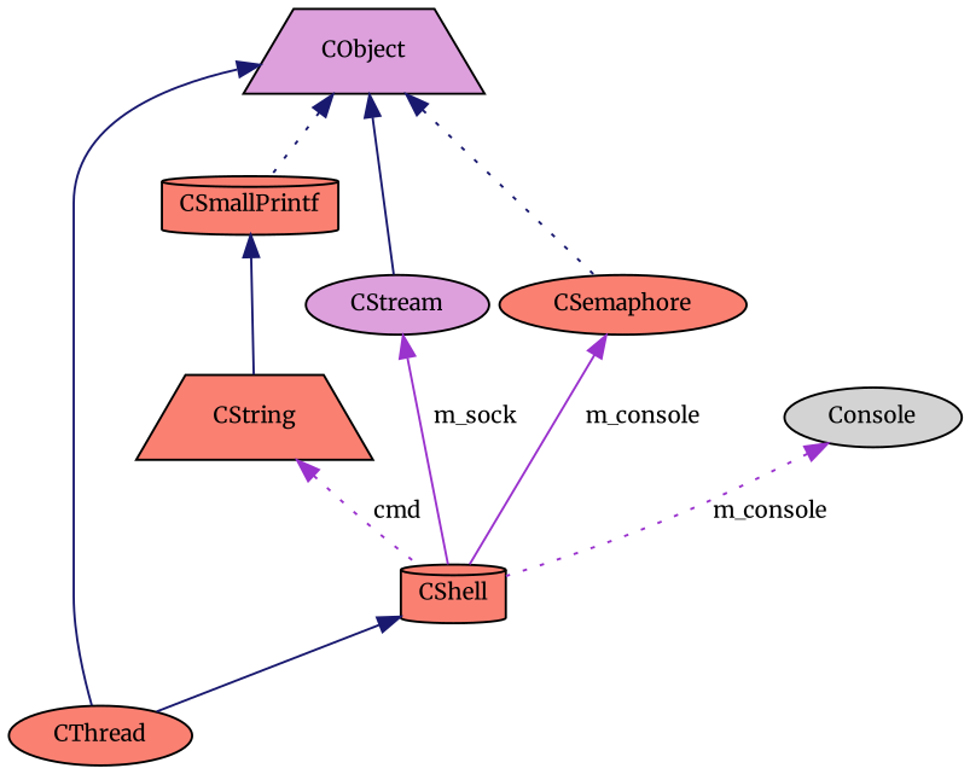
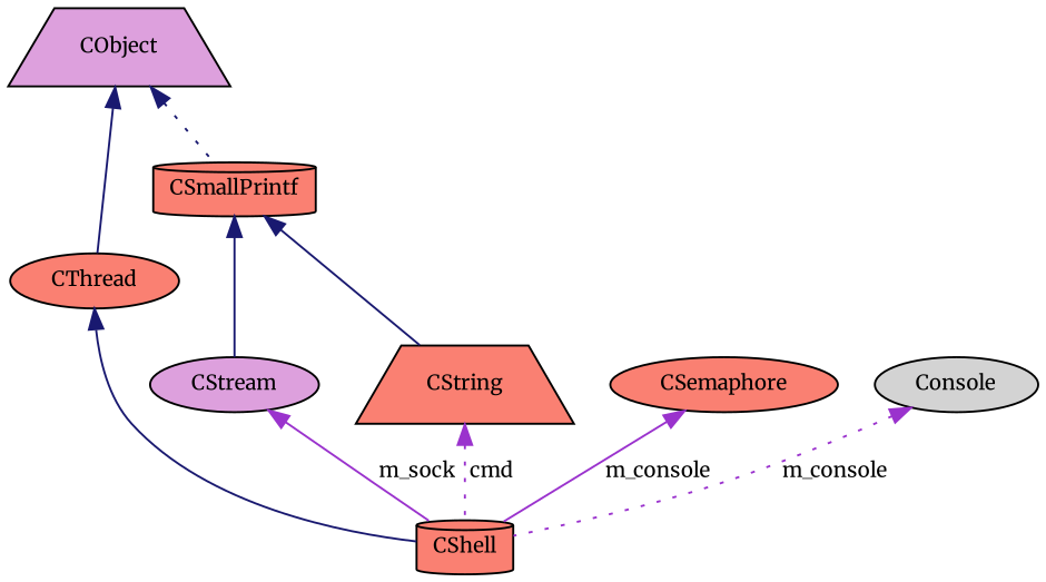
  digraph {
    fontname=Merriweather
    node [color=black fillcolor=salmon fontname=Merriweather fontsize=10 shape=ellipse style=filled]
    edge [color=midnightblue dir=back fontname=Merriweather fontsize=10 labelfontname=Helvetica labelfontsize=10 style=solid]
    n1 [fontcolor=black height=0.2 label=CShell shape=cylinder width=0.4]
    n2 [height=0.2 label=CThread width=0.4]
    n3 [fillcolor=plum height=0.2 label=CObject shape=trapezium width=0.4]
    n4 [height=0.2 label=CSmallPrintf shape=cylinder width=0.4]
    n5 [fillcolor=plum height=0.2 label=CStream width=0.4]
    n6 [height=0.2 label=CSemaphore width=0.4]
    n7 [height=0.2 label=CString shape=trapezium width=0.4]
    n8 [fillcolor=lightgrey height=0.2 label=Console width=0.4]
-   n1 -> n2
+   n2 -> n1
    n3 -> n2
    n3 -> n4 [style=dotted]
-   n3 -> n5
-   n3 -> n6 [style=dotted]
+   n4 -> n5
    n4 -> n7
    n5 -> n1 [color=darkorchid3 label=" m_sock"]
    n6 -> n1 [color=darkorchid3 label=" m_console"]
    n7 -> n1 [color=darkorchid3 label=" cmd" style=dotted]
    n8 -> n1 [color=darkorchid3 label=" m_console" style=dotted]
  }
